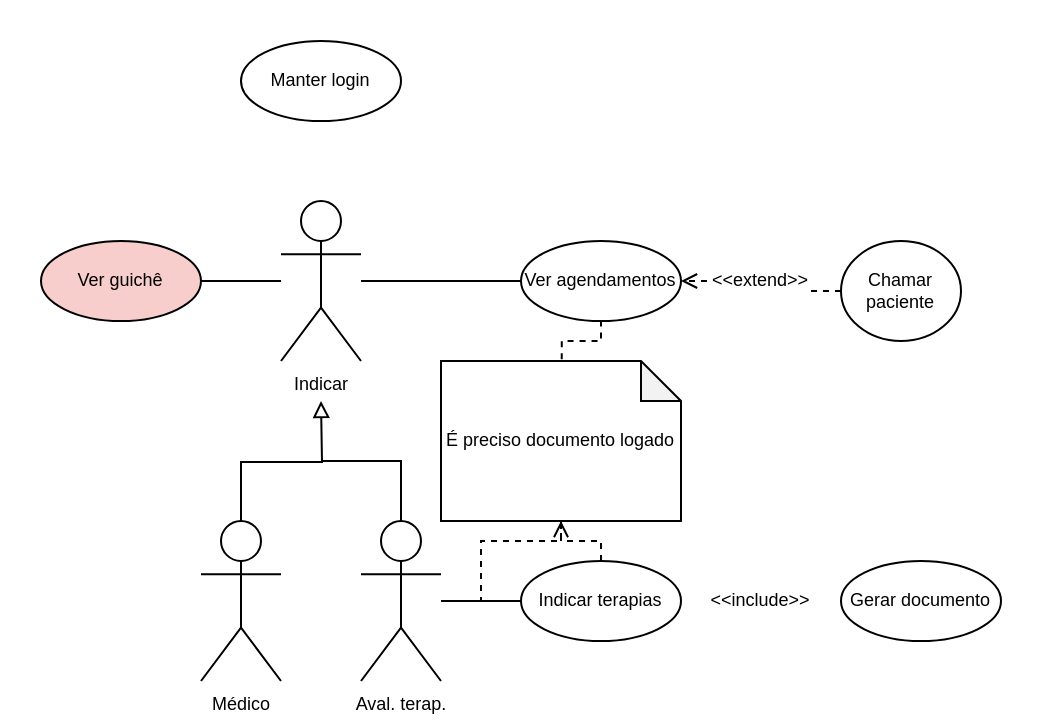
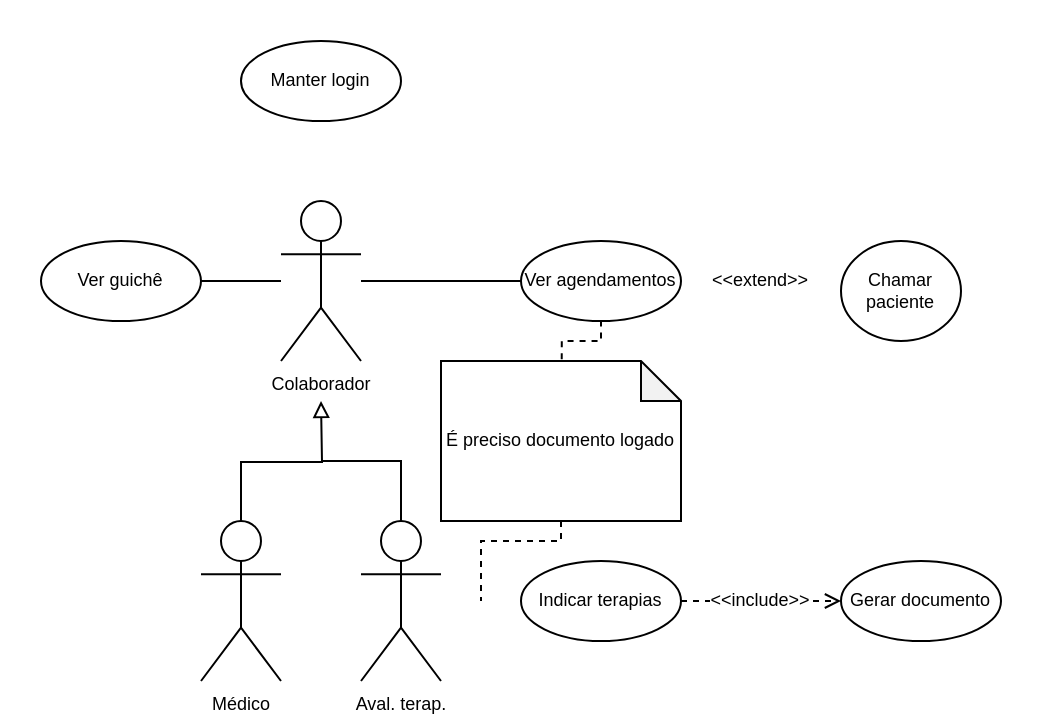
  <mxCell id="0" />
  <mxCell id="1" parent="0" />
- <mxCell id="2" value="Indicar" style="shape=umlActor;verticalLabelPosition=bottom;verticalAlign=top;html=1;outlineConnect=0;fontSize=9;" parent="1" vertex="1"><mxGeometry x="140" y="100" width="40" height="80" as="geometry" /></mxCell>
+ <mxCell id="2" value="Colaborador" style="shape=umlActor;verticalLabelPosition=bottom;verticalAlign=top;html=1;outlineConnect=0;fontSize=9;" parent="1" vertex="1"><mxGeometry x="140" y="100" width="40" height="80" as="geometry" /></mxCell>
  <mxCell id="3" style="edgeStyle=orthogonalEdgeStyle;html=1;endArrow=block;endFill=0;rounded=0;fontSize=9;exitX=0.5;exitY=0;exitDx=0;exitDy=0;exitPerimeter=0;" parent="1" source="4" edge="1"><mxGeometry relative="1" as="geometry"><mxPoint x="160" y="200" as="targetPoint" /></mxGeometry></mxCell>
  <mxCell id="4" value="Médico" style="shape=umlActor;verticalLabelPosition=bottom;verticalAlign=top;html=1;outlineConnect=0;fontSize=9;" parent="1" vertex="1"><mxGeometry x="100" y="260" width="40" height="80" as="geometry" /></mxCell>
  <mxCell id="5" style="edgeStyle=orthogonalEdgeStyle;rounded=0;html=1;fontFamily=Helvetica;fontSize=9;startArrow=none;startFill=0;endArrow=none;endFill=0;exitX=0.5;exitY=0;exitDx=0;exitDy=0;exitPerimeter=0;" parent="1" source="6" edge="1"><mxGeometry relative="1" as="geometry"><mxPoint x="160" y="230" as="targetPoint" /><mxPoint x="180" y="240" as="sourcePoint" /><Array as="points"><mxPoint x="200" y="230" /></Array></mxGeometry></mxCell>
  <mxCell id="6" value="Aval. terap." style="shape=umlActor;verticalLabelPosition=bottom;verticalAlign=top;html=1;outlineConnect=0;fontSize=9;" parent="1" vertex="1"><mxGeometry x="180" y="260" width="40" height="80" as="geometry" /></mxCell>
  <mxCell id="7" value="Manter login" style="ellipse;whiteSpace=wrap;html=1;fontSize=9;fontStyle=0" parent="1" vertex="1"><mxGeometry x="120" y="20" width="80" height="40" as="geometry" /></mxCell>
  <mxCell id="8" value="" style="edgeStyle=orthogonalEdgeStyle;rounded=0;html=1;fontFamily=Helvetica;fontSize=9;startArrow=none;startFill=0;endArrow=none;endFill=0;" parent="1" source="9" target="2" edge="1"><mxGeometry relative="1" as="geometry" /></mxCell>
- <mxCell id="9" value="Ver guichê" style="ellipse;whiteSpace=wrap;html=1;fontSize=9;fontStyle=0;fillColor=#f8cecc;" parent="1" vertex="1"><mxGeometry x="20" y="120" width="80" height="40" as="geometry" /></mxCell>
+ <mxCell id="9" value="Ver guichê" style="ellipse;whiteSpace=wrap;html=1;fontSize=9;fontStyle=0" parent="1" vertex="1"><mxGeometry x="20" y="120" width="80" height="40" as="geometry" /></mxCell>
  <mxCell id="10" value="" style="edgeStyle=orthogonalEdgeStyle;rounded=0;html=1;fontFamily=Helvetica;fontSize=9;startArrow=none;startFill=0;endArrow=none;endFill=0;" parent="1" source="11" target="2" edge="1"><mxGeometry relative="1" as="geometry" /></mxCell>
  <mxCell id="11" value="Ver agendamentos" style="ellipse;whiteSpace=wrap;html=1;fontSize=9;fontStyle=0" parent="1" vertex="1"><mxGeometry x="260" y="120" width="80" height="40" as="geometry" /></mxCell>
- <mxCell id="12" style="edgeStyle=none;rounded=0;html=1;fontFamily=Comic Sans MS;fontSize=9;endArrow=none;endFill=0;" parent="1" source="14" target="6" edge="1"><mxGeometry relative="1" as="geometry" /></mxCell>
- <mxCell id="13" value="" style="edgeStyle=orthogonalEdgeStyle;rounded=0;html=1;dashed=1;fontFamily=Helvetica;fontSize=9;startArrow=none;startFill=0;endArrow=open;endFill=0;" parent="1" source="14" target="22" edge="1"><mxGeometry relative="1" as="geometry" /></mxCell>
+ <mxCell id="13" value="" style="edgeStyle=orthogonalEdgeStyle;rounded=0;html=1;dashed=1;fontFamily=Helvetica;fontSize=9;startArrow=none;startFill=0;endArrow=open;endFill=0;" parent="1" source="14" target="18" edge="1"><mxGeometry relative="1" as="geometry" /></mxCell>
  <mxCell id="14" value="Indicar terapias" style="ellipse;whiteSpace=wrap;html=1;fontSize=9;fontStyle=0" parent="1" vertex="1"><mxGeometry x="260" y="280" width="80" height="40" as="geometry" /></mxCell>
- <mxCell id="15" value="" style="edgeStyle=orthogonalEdgeStyle;rounded=0;html=1;fontFamily=Comic Sans MS;fontSize=9;endArrow=open;endFill=0;dashed=1;" parent="1" source="16" target="11" edge="1"><mxGeometry relative="1" as="geometry" /></mxCell>
  <mxCell id="16" value="Chamar paciente" style="ellipse;whiteSpace=wrap;html=1;fontSize=9;fontStyle=0" parent="1" vertex="1"><mxGeometry x="420" y="120" width="60" height="50" as="geometry" /></mxCell>
  <mxCell id="17" value="&lt;font style=&quot;font-size: 9px;&quot;&gt;&amp;lt;&amp;lt;extend&amp;gt;&amp;gt;&lt;/font&gt;" style="text;html=1;strokeColor=none;fillColor=none;align=center;verticalAlign=middle;whiteSpace=wrap;rounded=0;fontFamily=Helvetica;fontSize=9;labelBackgroundColor=default;" parent="1" vertex="1"><mxGeometry x="350" y="135" width="60" height="10" as="geometry" /></mxCell>
  <mxCell id="18" value="Gerar documento" style="ellipse;whiteSpace=wrap;html=1;fontSize=9;fontStyle=0" parent="1" vertex="1"><mxGeometry x="420" y="280" width="80" height="40" as="geometry" /></mxCell>
  <mxCell id="19" value="&lt;font style=&quot;font-size: 9px;&quot;&gt;&amp;lt;&amp;lt;include&amp;gt;&amp;gt;&lt;/font&gt;" style="text;html=1;strokeColor=none;fillColor=none;align=center;verticalAlign=middle;whiteSpace=wrap;rounded=0;fontFamily=Helvetica;fontSize=9;labelBackgroundColor=default;" parent="1" vertex="1"><mxGeometry x="350" y="295" width="60" height="10" as="geometry" /></mxCell>
  <mxCell id="20" style="edgeStyle=orthogonalEdgeStyle;rounded=0;html=1;fontFamily=Helvetica;fontSize=9;startArrow=none;startFill=0;endArrow=none;endFill=0;dashed=1;" parent="1" source="22" edge="1"><mxGeometry relative="1" as="geometry"><mxPoint x="240" y="300" as="targetPoint" /><Array as="points"><mxPoint x="280" y="270" /><mxPoint x="240" y="270" /></Array></mxGeometry></mxCell>
  <mxCell id="21" value="" style="edgeStyle=orthogonalEdgeStyle;html=1;dashed=1;endArrow=none;endFill=0;entryX=0.5;entryY=1;entryDx=0;entryDy=0;exitX=0.503;exitY=-0.011;exitDx=0;exitDy=0;exitPerimeter=0;rounded=0;" edge="1" parent="1" source="22" target="11"><mxGeometry relative="1" as="geometry" /></mxCell>
  <mxCell id="22" value="É preciso documento logado" style="shape=note;whiteSpace=wrap;html=1;backgroundOutline=1;darkOpacity=0.05;labelBackgroundColor=default;fontFamily=Helvetica;fontSize=9;size=20;" parent="1" vertex="1"><mxGeometry x="220" y="180" width="120" height="80" as="geometry" /></mxCell>
